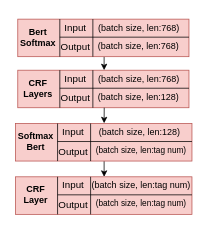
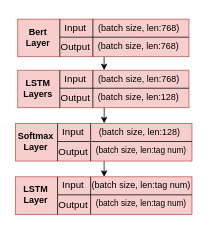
  <mxCell id="0" />
  <mxCell id="1" parent="0" />
  <mxCell id="2" value="" style="rounded=0;whiteSpace=wrap;html=1;fillColor=#f8cecc;strokeColor=#b85450;" parent="1" vertex="1"><mxGeometry x="23" y="93" width="228" height="50" as="geometry" /></mxCell>
  <mxCell id="3" value="" style="endArrow=none;html=1;" parent="1" edge="1"><mxGeometry width="50" height="50" relative="1" as="geometry"><mxPoint x="79" y="143" as="sourcePoint" /><mxPoint x="79" y="93" as="targetPoint" /></mxGeometry></mxCell>
  <mxCell id="4" value="" style="endArrow=none;html=1;" parent="1" edge="1"><mxGeometry width="50" height="50" relative="1" as="geometry"><mxPoint x="123" y="143" as="sourcePoint" /><mxPoint x="123" y="93" as="targetPoint" /></mxGeometry></mxCell>
  <mxCell id="5" value="&lt;font style=&quot;font-size: 13px;&quot;&gt;Input&lt;br style=&quot;font-size: 13px;&quot;&gt;&lt;/font&gt;" style="text;html=1;strokeColor=none;fillColor=none;align=center;verticalAlign=middle;whiteSpace=wrap;rounded=0;fontSize=13;strokeWidth=3;fontStyle=0" parent="1" vertex="1"><mxGeometry x="90" y="99.25" width="20" height="10" as="geometry" /></mxCell>
- <mxCell id="6" value="CRF Layers" style="text;html=1;strokeColor=none;fillColor=none;align=center;verticalAlign=middle;whiteSpace=wrap;rounded=0;fontSize=12;labelBackgroundColor=none;strokeWidth=3;fontStyle=1" parent="1" vertex="1"><mxGeometry x="35" y="88" width="30" height="57" as="geometry" /></mxCell>
+ <mxCell id="6" value="LSTM Layers" style="text;html=1;strokeColor=none;fillColor=none;align=center;verticalAlign=middle;whiteSpace=wrap;rounded=0;fontSize=12;labelBackgroundColor=none;strokeWidth=3;fontStyle=1" parent="1" vertex="1"><mxGeometry x="35" y="88" width="30" height="57" as="geometry" /></mxCell>
  <mxCell id="7" value="&lt;font style=&quot;font-size: 13px;&quot;&gt;Output&lt;br style=&quot;font-size: 13px;&quot;&gt;&lt;/font&gt;" style="text;html=1;strokeColor=none;fillColor=none;align=center;verticalAlign=middle;whiteSpace=wrap;rounded=0;fontSize=13;strokeWidth=3;fontStyle=0" parent="1" vertex="1"><mxGeometry x="90" y="124.75" width="20" height="10" as="geometry" /></mxCell>
  <mxCell id="8" value="" style="line;strokeWidth=1;html=1;labelBackgroundColor=#ffffff;fontSize=4;" parent="1" vertex="1"><mxGeometry x="79" y="112" width="172" height="10" as="geometry" /></mxCell>
  <mxCell id="9" value="(batch size, len:768)" style="text;html=1;strokeColor=none;fillColor=none;align=center;verticalAlign=middle;whiteSpace=wrap;rounded=0;labelBackgroundColor=none;fontSize=12;strokeWidth=3;fontStyle=0" parent="1" vertex="1"><mxGeometry x="124" y="96" width="121" height="17" as="geometry" /></mxCell>
  <mxCell id="10" value="(batch size, len:128)" style="text;html=1;strokeColor=none;fillColor=none;align=center;verticalAlign=middle;whiteSpace=wrap;rounded=0;labelBackgroundColor=none;fontSize=12;strokeWidth=3;fontStyle=0;labelBorderColor=none;" parent="1" vertex="1"><mxGeometry x="123.25" y="119" width="121.5" height="20" as="geometry" /></mxCell>
  <mxCell id="11" value="" style="endArrow=classic;html=1;fontSize=13;exitX=0.5;exitY=1;exitDx=0;exitDy=0;" parent="1" edge="1"><mxGeometry width="50" height="50" relative="1" as="geometry"><mxPoint x="138" y="75" as="sourcePoint" /><mxPoint x="138" y="93" as="targetPoint" /></mxGeometry></mxCell>
  <mxCell id="12" value="" style="endArrow=classic;html=1;fontSize=13;exitX=0.524;exitY=1.005;exitDx=0;exitDy=0;exitPerimeter=0;" parent="1" edge="1"><mxGeometry width="50" height="50" relative="1" as="geometry"><mxPoint x="138.144" y="143" as="sourcePoint" /><mxPoint x="138" y="163.65" as="targetPoint" /></mxGeometry></mxCell>
  <mxCell id="13" value="" style="endArrow=classic;html=1;fontSize=13;exitX=0.5;exitY=1;exitDx=0;exitDy=0;" parent="1" edge="1"><mxGeometry width="50" height="50" relative="1" as="geometry"><mxPoint x="138" y="214" as="sourcePoint" /><mxPoint x="138" y="235" as="targetPoint" /></mxGeometry></mxCell>
  <mxCell id="14" value="" style="rounded=0;whiteSpace=wrap;html=1;fillColor=#f8cecc;strokeColor=#b85450;" vertex="1" parent="1"><mxGeometry x="23" y="25" width="228" height="50" as="geometry" /></mxCell>
  <mxCell id="15" value="" style="endArrow=none;html=1;" edge="1" parent="1"><mxGeometry width="50" height="50" relative="1" as="geometry"><mxPoint x="79" y="75" as="sourcePoint" /><mxPoint x="79" y="25" as="targetPoint" /></mxGeometry></mxCell>
  <mxCell id="16" value="" style="endArrow=none;html=1;" edge="1" parent="1"><mxGeometry width="50" height="50" relative="1" as="geometry"><mxPoint x="123" y="75" as="sourcePoint" /><mxPoint x="123" y="25" as="targetPoint" /></mxGeometry></mxCell>
  <mxCell id="17" value="&lt;font style=&quot;font-size: 13px;&quot;&gt;Input&lt;br style=&quot;font-size: 13px;&quot;&gt;&lt;/font&gt;" style="text;html=1;strokeColor=none;fillColor=none;align=center;verticalAlign=middle;whiteSpace=wrap;rounded=0;fontSize=13;strokeWidth=3;fontStyle=0" vertex="1" parent="1"><mxGeometry x="90" y="31.25" width="20" height="10" as="geometry" /></mxCell>
- <mxCell id="18" value="Bert&lt;br&gt;Softmax" style="text;html=1;strokeColor=none;fillColor=none;align=center;verticalAlign=middle;whiteSpace=wrap;rounded=0;fontSize=12;labelBackgroundColor=none;strokeWidth=3;fontStyle=1" vertex="1" parent="1"><mxGeometry x="35" y="20" width="30" height="57" as="geometry" /></mxCell>
+ <mxCell id="18" value="Bert&lt;br&gt;Layer" style="text;html=1;strokeColor=none;fillColor=none;align=center;verticalAlign=middle;whiteSpace=wrap;rounded=0;fontSize=12;labelBackgroundColor=none;strokeWidth=3;fontStyle=1" vertex="1" parent="1"><mxGeometry x="35" y="20" width="30" height="57" as="geometry" /></mxCell>
  <mxCell id="19" value="&lt;font style=&quot;font-size: 13px;&quot;&gt;Output&lt;br style=&quot;font-size: 13px;&quot;&gt;&lt;/font&gt;" style="text;html=1;strokeColor=none;fillColor=none;align=center;verticalAlign=middle;whiteSpace=wrap;rounded=0;fontSize=13;strokeWidth=3;fontStyle=0" vertex="1" parent="1"><mxGeometry x="90" y="56.75" width="20" height="10" as="geometry" /></mxCell>
  <mxCell id="20" value="" style="line;strokeWidth=1;html=1;labelBackgroundColor=#ffffff;fontSize=4;" vertex="1" parent="1"><mxGeometry x="79" y="44" width="172" height="10" as="geometry" /></mxCell>
  <mxCell id="21" value="(batch size, len:768)" style="text;html=1;strokeColor=none;fillColor=none;align=center;verticalAlign=middle;whiteSpace=wrap;rounded=0;labelBackgroundColor=none;fontSize=12;strokeWidth=3;fontStyle=0" vertex="1" parent="1"><mxGeometry x="124" y="28" width="121" height="17" as="geometry" /></mxCell>
  <mxCell id="22" value="(batch size, len:768)" style="text;html=1;strokeColor=none;fillColor=none;align=center;verticalAlign=middle;whiteSpace=wrap;rounded=0;labelBackgroundColor=none;fontSize=12;strokeWidth=3;fontStyle=0;labelBorderColor=none;" vertex="1" parent="1"><mxGeometry x="123.25" y="51" width="121.5" height="20" as="geometry" /></mxCell>
  <mxCell id="23" value="" style="rounded=0;whiteSpace=wrap;html=1;fillColor=#f8cecc;strokeColor=#b85450;" vertex="1" parent="1"><mxGeometry x="20" y="164" width="235" height="50" as="geometry" /></mxCell>
  <mxCell id="24" value="" style="endArrow=none;html=1;" edge="1" parent="1"><mxGeometry width="50" height="50" relative="1" as="geometry"><mxPoint x="76" y="214" as="sourcePoint" /><mxPoint x="76" y="164" as="targetPoint" /></mxGeometry></mxCell>
  <mxCell id="25" value="" style="endArrow=none;html=1;" edge="1" parent="1"><mxGeometry width="50" height="50" relative="1" as="geometry"><mxPoint x="120" y="214" as="sourcePoint" /><mxPoint x="120" y="164" as="targetPoint" /></mxGeometry></mxCell>
  <mxCell id="26" value="&lt;font style=&quot;font-size: 13px;&quot;&gt;Input&lt;br style=&quot;font-size: 13px;&quot;&gt;&lt;/font&gt;" style="text;html=1;strokeColor=none;fillColor=none;align=center;verticalAlign=middle;whiteSpace=wrap;rounded=0;fontSize=13;strokeWidth=3;fontStyle=0" vertex="1" parent="1"><mxGeometry x="87" y="170.25" width="20" height="10" as="geometry" /></mxCell>
- <mxCell id="27" value="Softmax&lt;br&gt;Bert" style="text;html=1;strokeColor=none;fillColor=none;align=center;verticalAlign=middle;whiteSpace=wrap;rounded=0;fontSize=12;labelBackgroundColor=none;strokeWidth=3;fontStyle=1" vertex="1" parent="1"><mxGeometry x="32" y="159" width="30" height="57" as="geometry" /></mxCell>
+ <mxCell id="27" value="Softmax&lt;br&gt;Layer" style="text;html=1;strokeColor=none;fillColor=none;align=center;verticalAlign=middle;whiteSpace=wrap;rounded=0;fontSize=12;labelBackgroundColor=none;strokeWidth=3;fontStyle=1" vertex="1" parent="1"><mxGeometry x="32" y="159" width="30" height="57" as="geometry" /></mxCell>
  <mxCell id="28" value="&lt;font style=&quot;font-size: 13px;&quot;&gt;Output&lt;br style=&quot;font-size: 13px;&quot;&gt;&lt;/font&gt;" style="text;html=1;strokeColor=none;fillColor=none;align=center;verticalAlign=middle;whiteSpace=wrap;rounded=0;fontSize=13;strokeWidth=3;fontStyle=0" vertex="1" parent="1"><mxGeometry x="87" y="195.75" width="20" height="10" as="geometry" /></mxCell>
  <mxCell id="29" value="" style="line;strokeWidth=1;html=1;labelBackgroundColor=#ffffff;fontSize=4;" vertex="1" parent="1"><mxGeometry x="76" y="183" width="179" height="10" as="geometry" /></mxCell>
  <mxCell id="30" value="(batch size, len:128)" style="text;html=1;strokeColor=none;fillColor=none;align=center;verticalAlign=middle;whiteSpace=wrap;rounded=0;labelBackgroundColor=none;fontSize=12;strokeWidth=3;fontStyle=0" vertex="1" parent="1"><mxGeometry x="125" y="167" width="121" height="17" as="geometry" /></mxCell>
  <mxCell id="31" value="(batch size, len:tag num)" style="text;html=1;strokeColor=none;fillColor=none;align=center;verticalAlign=middle;whiteSpace=wrap;rounded=0;labelBackgroundColor=none;fontSize=11;strokeWidth=2;fontStyle=0;labelBorderColor=none;" vertex="1" parent="1"><mxGeometry x="119.25" y="190" width="136.75" height="20" as="geometry" /></mxCell>
  <mxCell id="32" value="" style="rounded=0;whiteSpace=wrap;html=1;fillColor=#f8cecc;strokeColor=#b85450;" vertex="1" parent="1"><mxGeometry x="20" y="235" width="235" height="50" as="geometry" /></mxCell>
  <mxCell id="33" value="" style="endArrow=none;html=1;" edge="1" parent="1"><mxGeometry width="50" height="50" relative="1" as="geometry"><mxPoint x="76" y="285" as="sourcePoint" /><mxPoint x="76" y="235" as="targetPoint" /></mxGeometry></mxCell>
  <mxCell id="34" value="" style="endArrow=none;html=1;" edge="1" parent="1"><mxGeometry width="50" height="50" relative="1" as="geometry"><mxPoint x="120" y="285" as="sourcePoint" /><mxPoint x="120" y="235" as="targetPoint" /></mxGeometry></mxCell>
  <mxCell id="35" value="&lt;font style=&quot;font-size: 13px;&quot;&gt;Input&lt;br style=&quot;font-size: 13px;&quot;&gt;&lt;/font&gt;" style="text;html=1;strokeColor=none;fillColor=none;align=center;verticalAlign=middle;whiteSpace=wrap;rounded=0;fontSize=13;strokeWidth=3;fontStyle=0" vertex="1" parent="1"><mxGeometry x="87" y="241.25" width="20" height="10" as="geometry" /></mxCell>
- <mxCell id="36" value="CRF&lt;br&gt;Layer" style="text;html=1;strokeColor=none;fillColor=none;align=center;verticalAlign=middle;whiteSpace=wrap;rounded=0;fontSize=12;labelBackgroundColor=none;strokeWidth=3;fontStyle=1" vertex="1" parent="1"><mxGeometry x="32" y="230" width="30" height="57" as="geometry" /></mxCell>
+ <mxCell id="36" value="LSTM&lt;br&gt;Layer" style="text;html=1;strokeColor=none;fillColor=none;align=center;verticalAlign=middle;whiteSpace=wrap;rounded=0;fontSize=12;labelBackgroundColor=none;strokeWidth=3;fontStyle=1" vertex="1" parent="1"><mxGeometry x="32" y="230" width="30" height="57" as="geometry" /></mxCell>
  <mxCell id="37" value="&lt;font style=&quot;font-size: 13px;&quot;&gt;Output&lt;br style=&quot;font-size: 13px;&quot;&gt;&lt;/font&gt;" style="text;html=1;strokeColor=none;fillColor=none;align=center;verticalAlign=middle;whiteSpace=wrap;rounded=0;fontSize=13;strokeWidth=3;fontStyle=0" vertex="1" parent="1"><mxGeometry x="87" y="266.75" width="20" height="10" as="geometry" /></mxCell>
  <mxCell id="38" value="" style="line;strokeWidth=1;html=1;labelBackgroundColor=#ffffff;fontSize=4;" vertex="1" parent="1"><mxGeometry x="76" y="254" width="179" height="10" as="geometry" /></mxCell>
  <mxCell id="39" value="(batch size, len:tag num)" style="text;html=1;strokeColor=none;fillColor=none;align=center;verticalAlign=middle;whiteSpace=wrap;rounded=0;labelBackgroundColor=none;fontSize=12;strokeWidth=3;fontStyle=0" vertex="1" parent="1"><mxGeometry x="116.12" y="237.75" width="143" height="17" as="geometry" /></mxCell>
  <mxCell id="40" value="(batch size, len:tag num)" style="text;html=1;strokeColor=none;fillColor=none;align=center;verticalAlign=middle;whiteSpace=wrap;rounded=0;labelBackgroundColor=none;fontSize=11;strokeWidth=2;fontStyle=0;labelBorderColor=none;" vertex="1" parent="1"><mxGeometry x="119.25" y="261" width="136.75" height="20" as="geometry" /></mxCell>
